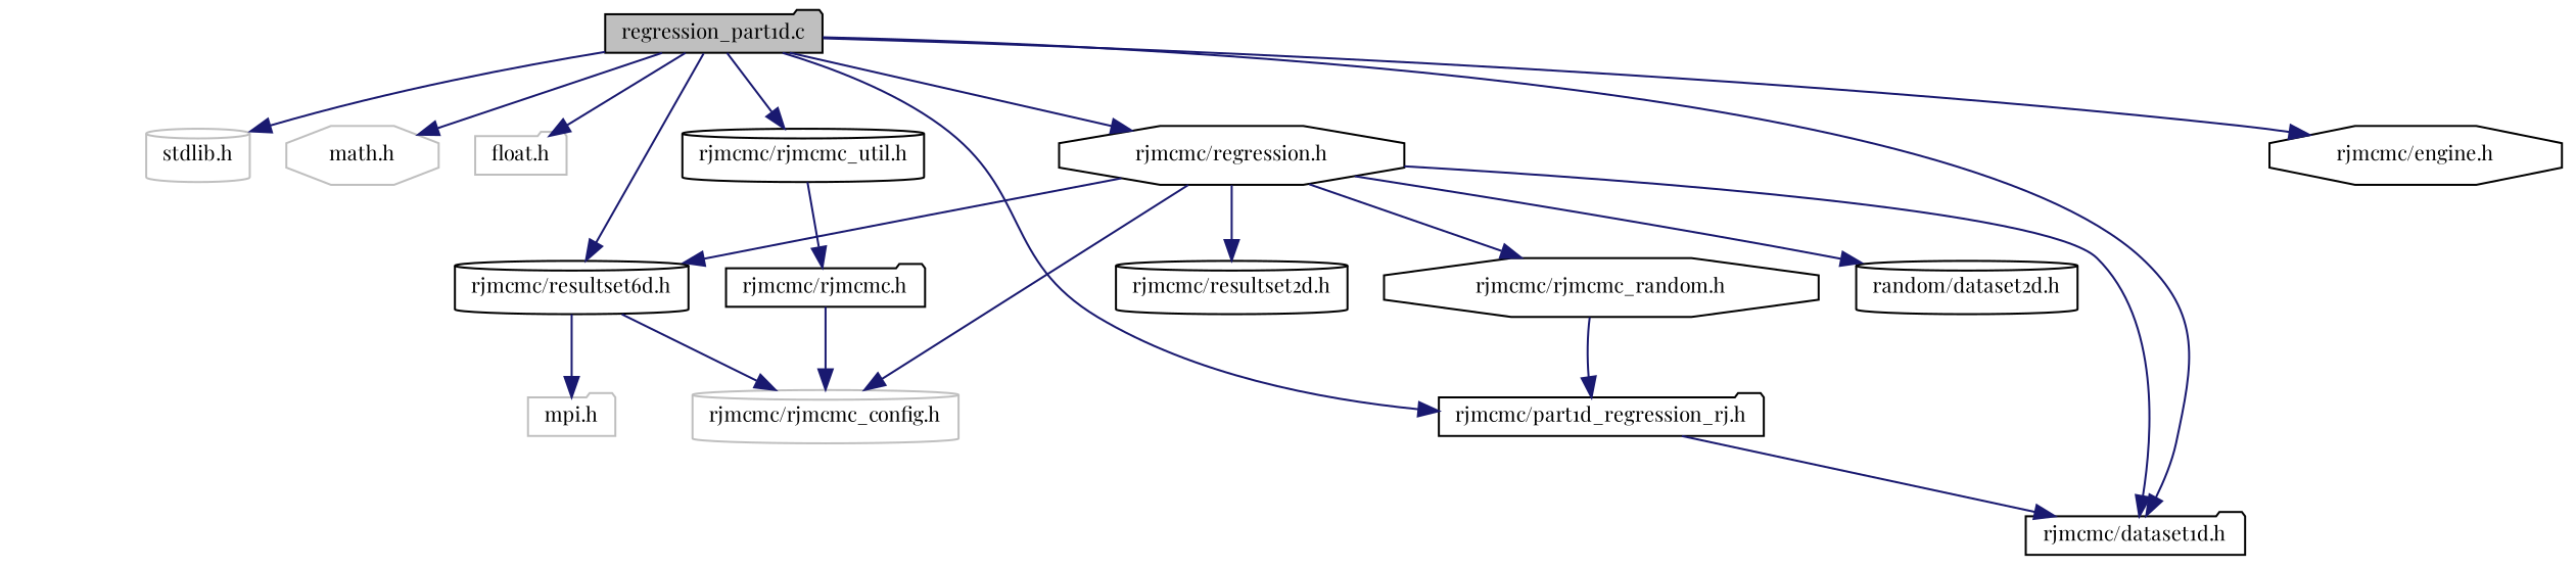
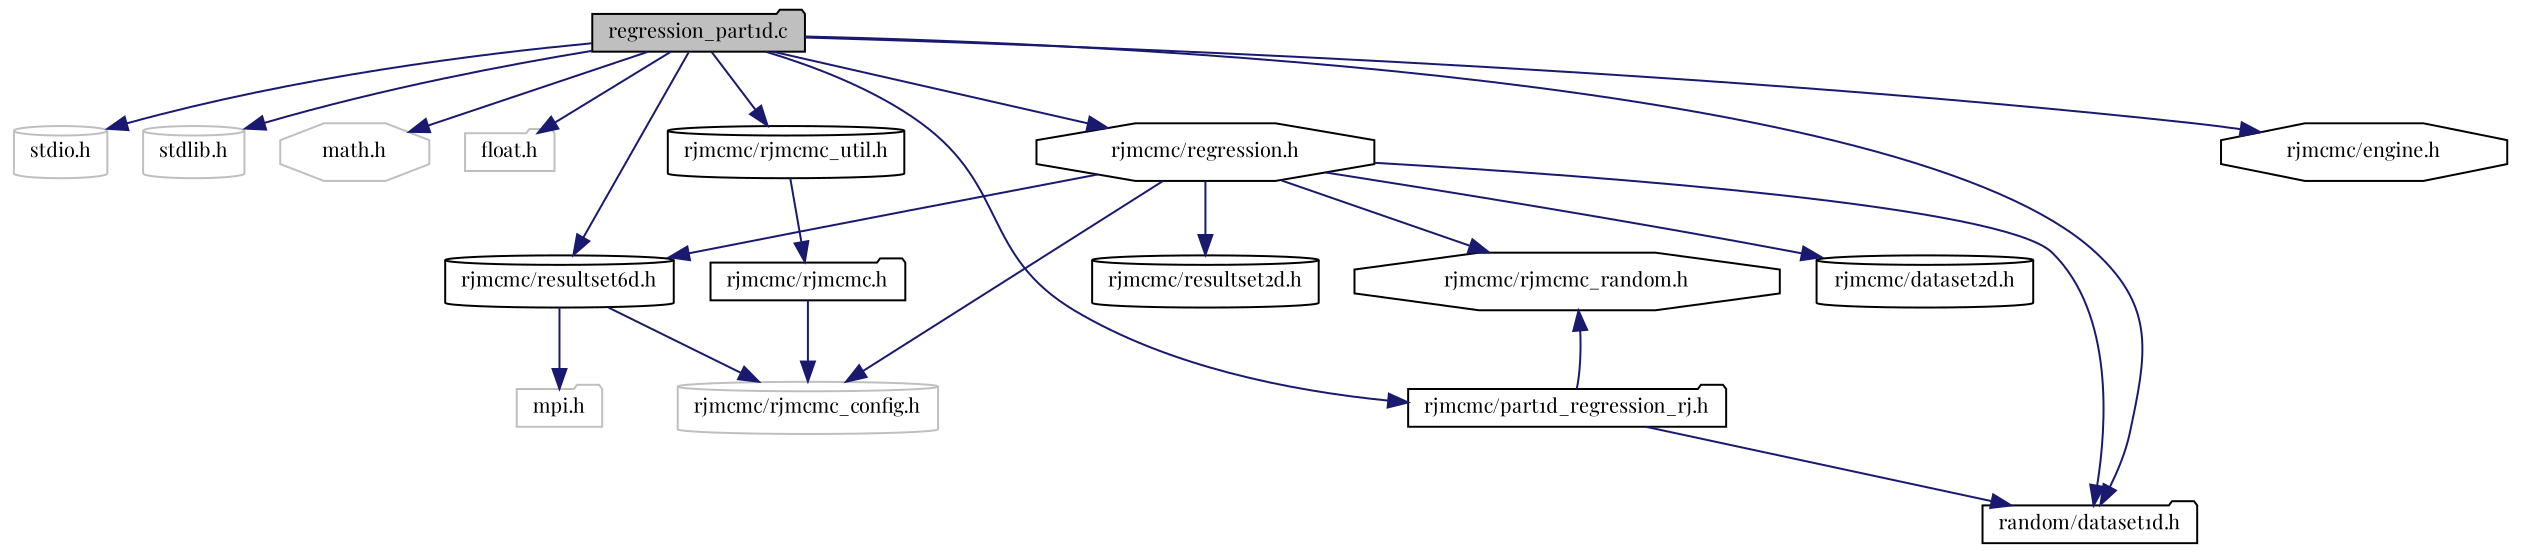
  digraph {
    fontname="Playfair Display"
    node [color=black fillcolor=white fontname="Playfair Display" fontsize=10 shape=cylinder style=filled]
    edge [color=midnightblue fontname="Playfair Display" fontsize=10 labelfontname="FreeSans.ttf" labelfontsize=10 style=solid]
    n1 [fillcolor=grey75 fontcolor=black height=0.2 label="regression_part1d.c" shape=folder width=0.4]
+   n2 [color=grey75 height=0.2 label="stdio.h" width=0.4]
    n3 [color=grey75 height=0.2 label="stdlib.h" width=0.4]
    n4 [color=grey75 height=0.2 label="math.h" shape=octagon width=0.4]
    n5 [color=grey75 height=0.2 label="float.h" shape=folder width=0.4]
    n6 [height=0.2 label="rjmcmc/regression.h" shape=octagon width=0.4]
    n7 [height=0.2 label="rjmcmc/resultset6d.h" width=0.4]
-   n8 [height=0.2 label="rjmcmc/dataset1d.h" shape=folder width=0.4]
+   n8 [height=0.2 label="random/dataset1d.h" shape=folder width=0.4]
    n9 [height=0.2 label="rjmcmc/engine.h" shape=octagon width=0.4]
    n10 [height=0.2 label="rjmcmc/part1d_regression_rj.h" shape=folder width=0.4]
    n11 [height=0.2 label="rjmcmc/rjmcmc_util.h" width=0.4]
    n12 [color=grey75 height=0.2 label="rjmcmc/rjmcmc_config.h" width=0.4]
    n13 [height=0.2 label="rjmcmc/resultset2d.h" width=0.4]
-   n14 [height=0.2 label="random/dataset2d.h" width=0.4]
+   n14 [height=0.2 label="rjmcmc/dataset2d.h" width=0.4]
    n15 [height=0.2 label="rjmcmc/rjmcmc_random.h" shape=octagon width=0.4]
    n16 [color=grey75 height=0.2 label="mpi.h" shape=folder width=0.4]
    n17 [height=0.2 label="rjmcmc/rjmcmc.h" shape=folder width=0.4]
+   n1 -> n2
    n1 -> n3
    n1 -> n4
    n1 -> n5
    n1 -> n6
    n1 -> n7
    n1 -> n8
    n1 -> n9
    n1 -> n10
    n1 -> n11
    n6 -> n7
    n6 -> n8
    n6 -> n12
    n6 -> n13
    n6 -> n14
    n6 -> n15
    n7 -> n12
    n7 -> n16
    n10 -> n8
-   n15 -> n10
+   n10 -> n15
    n11 -> n17
    n17 -> n12
  }
